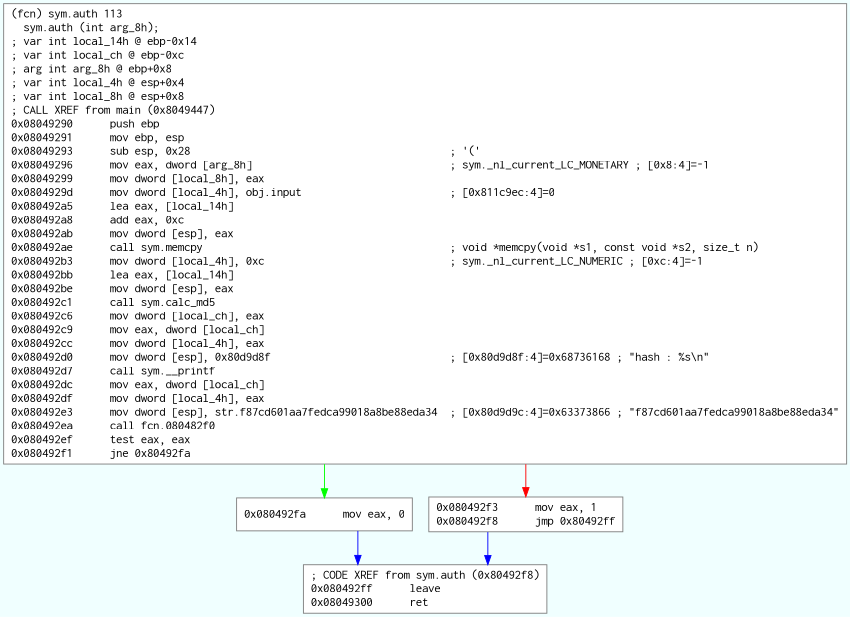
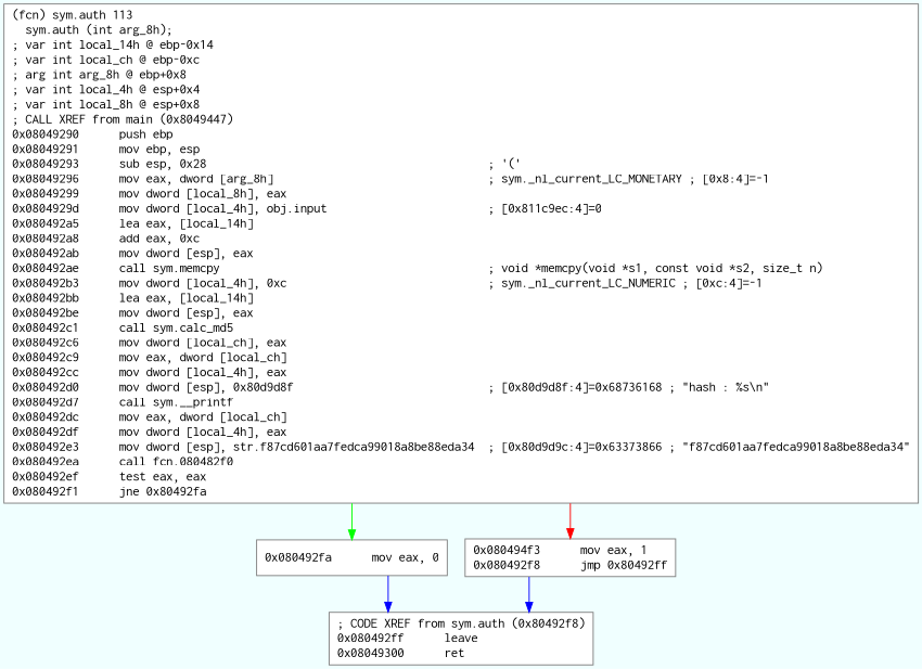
  digraph {
    bgcolor=azure
    fontname=Courier
    fontsize=8
    splines=ortho
    node [color="#7f7f7f" fillcolor=white fontname=Courier shape=box style=filled]
    edge [arrowhead=normal color=blue]
    n1 [label="(fcn) sym.auth 113\l  sym.auth (int arg_8h);\l; var int local_14h @ ebp-0x14\l; var int local_ch @ ebp-0xc\l; arg int arg_8h @ ebp+0x8\l; var int local_4h @ esp+0x4\l; var int local_8h @ esp+0x8\l; CALL XREF from main (0x8049447)\l0x08049290      push ebp\l0x08049291      mov ebp, esp\l0x08049293      sub esp, 0x28                                          ; '('\l0x08049296      mov eax, dword [arg_8h]                                ; sym._nl_current_LC_MONETARY ; [0x8:4]=-1\l0x08049299      mov dword [local_8h], eax\l0x0804929d      mov dword [local_4h], obj.input                        ; [0x811c9ec:4]=0\l0x080492a5      lea eax, [local_14h]\l0x080492a8      add eax, 0xc\l0x080492ab      mov dword [esp], eax\l0x080492ae      call sym.memcpy                                        ; void *memcpy(void *s1, const void *s2, size_t n)\l0x080492b3      mov dword [local_4h], 0xc                              ; sym._nl_current_LC_NUMERIC ; [0xc:4]=-1\l0x080492bb      lea eax, [local_14h]\l0x080492be      mov dword [esp], eax\l0x080492c1      call sym.calc_md5\l0x080492c6      mov dword [local_ch], eax\l0x080492c9      mov eax, dword [local_ch]\l0x080492cc      mov dword [local_4h], eax\l0x080492d0      mov dword [esp], 0x80d9d8f                             ; [0x80d9d8f:4]=0x68736168 ; \"hash : %s\\n\"\l0x080492d7      call sym.__printf\l0x080492dc      mov eax, dword [local_ch]\l0x080492df      mov dword [local_4h], eax\l0x080492e3      mov dword [esp], str.f87cd601aa7fedca99018a8be88eda34  ; [0x80d9d9c:4]=0x63373866 ; \"f87cd601aa7fedca99018a8be88eda34\"\l0x080492ea      call fcn.080482f0\l0x080492ef      test eax, eax\l0x080492f1      jne 0x80492fa\l"]
    n2 [label="0x080492fa      mov eax, 0\l"]
-   n3 [label="0x080492f3      mov eax, 1\l0x080492f8      jmp 0x80492ff\l"]
+   n3 [label="0x080494f3      mov eax, 1\l0x080492f8      jmp 0x80492ff\l"]
    n4 [label="; CODE XREF from sym.auth (0x80492f8)\l0x080492ff      leave\l0x08049300      ret\l"]
    n1 -> n2 [color=green]
    n1 -> n3 [color=red]
    n2 -> n4
    n3 -> n4
  }
